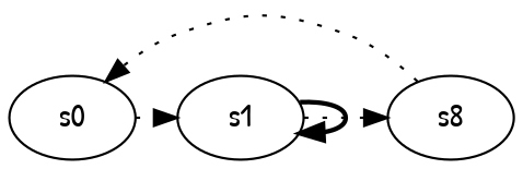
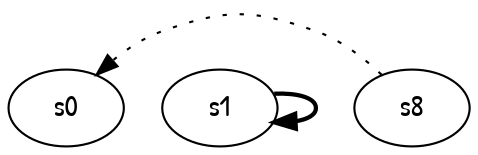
  digraph {
    fontname="Patrick Hand"
    node [fontname="Patrick Hand" player=0]
    edge [fontname="Patrick Hand" style=dotted]
    s0
    s1
    n3 [label=s8 player=1]
-   s0 -> s1 [constraint="time % 4 == 0 && !(time % 5 == 0)"]
    s1 -> s1 [constraint="time % 4 == 0" style=bold]
-   s1 -> n3 [constraint="time % 4 == 1"]
    n3 -> s0 [constraint="time % 3 == 1 || time % 3 == 0"]
  }
